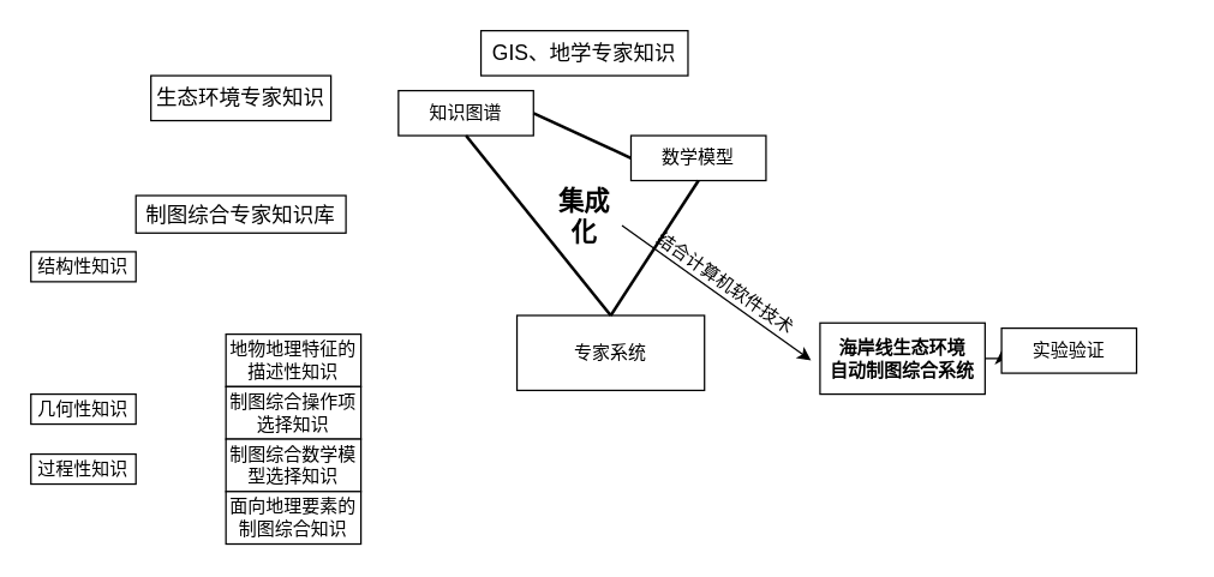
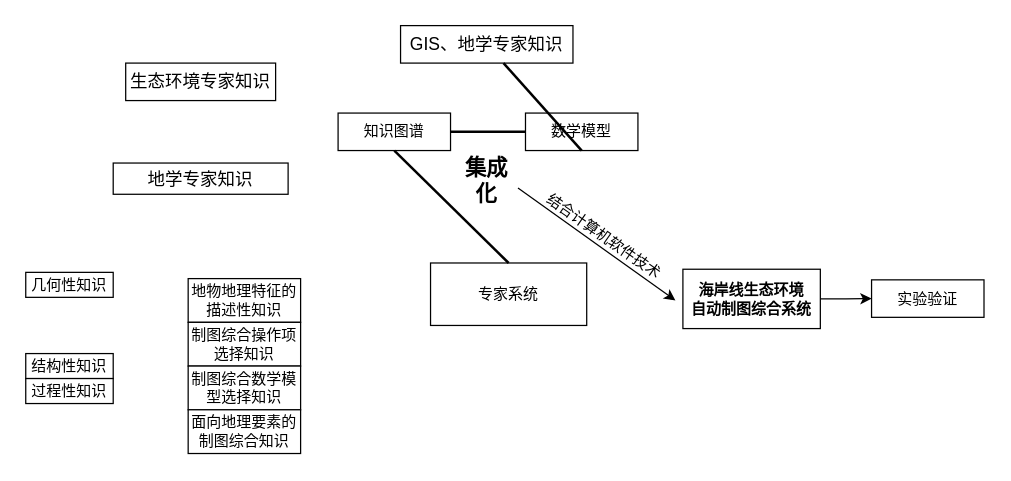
  <mxCell id="0" />
  <mxCell id="1" parent="0" />
- <mxCell id="2" value="知识图谱" style="rounded=0;whiteSpace=wrap;html=1;" vertex="1" parent="1"><mxGeometry x="265" y="60" width="90" height="30" as="geometry" /></mxCell>
+ <mxCell id="2" value="知识图谱" style="rounded=0;whiteSpace=wrap;html=1;" vertex="1" parent="1"><mxGeometry x="270" y="90" width="90" height="30" as="geometry" /></mxCell>
  <mxCell id="3" value="数学模型" style="rounded=0;whiteSpace=wrap;html=1;" vertex="1" parent="1"><mxGeometry x="420" y="90" width="90" height="30" as="geometry" /></mxCell>
  <mxCell id="4" value="专家系统" style="rounded=0;whiteSpace=wrap;html=1;" vertex="1" parent="1"><mxGeometry x="344" y="210" width="125" height="50" as="geometry" /></mxCell>
  <mxCell id="5" value="&lt;span style=&quot;font-size: 10.5pt&quot;&gt;GIS、地学专家知识&lt;/span&gt;" style="rounded=0;whiteSpace=wrap;html=1;" vertex="1" parent="1"><mxGeometry x="320" y="20" width="138" height="30" as="geometry" /></mxCell>
- <mxCell id="6" value="&lt;span style=&quot;font-size: 10.5pt&quot;&gt;制图综合专家知识库&lt;/span&gt;" style="rounded=0;whiteSpace=wrap;html=1;" vertex="1" parent="1"><mxGeometry x="90" y="130" width="140" height="25" as="geometry" /></mxCell>
+ <mxCell id="6" value="&lt;span style=&quot;font-size: 10.5pt&quot;&gt;地学专家知识&lt;/span&gt;" style="rounded=0;whiteSpace=wrap;html=1;" vertex="1" parent="1"><mxGeometry x="90" y="130" width="140" height="25" as="geometry" /></mxCell>
  <mxCell id="7" value="&lt;b style=&quot;font-size: 17px;&quot;&gt;集成化&lt;/b&gt;" style="text;html=1;strokeColor=none;fillColor=none;align=center;verticalAlign=middle;whiteSpace=wrap;rounded=0;dashed=1;fontSize=17;" vertex="1" parent="1"><mxGeometry x="364" y="135" width="50" height="20" as="geometry" /></mxCell>
  <mxCell id="8" value="&lt;span style=&quot;font-size: 10.5pt&quot;&gt;生态环境专家知识&lt;/span&gt;" style="rounded=0;whiteSpace=wrap;html=1;" vertex="1" parent="1"><mxGeometry x="100" y="50" width="120" height="30" as="geometry" /></mxCell>
  <mxCell id="9" value="" style="endArrow=none;html=1;strokeWidth=2;rounded=0;exitX=0.5;exitY=1;exitDx=0;exitDy=0;entryX=0.5;entryY=0;entryDx=0;entryDy=0;" edge="1" parent="1" source="2" target="4"><mxGeometry width="50" height="50" relative="1" as="geometry"><mxPoint x="300" y="260" as="sourcePoint" /><mxPoint x="350" y="210" as="targetPoint" /></mxGeometry></mxCell>
  <mxCell id="10" value="" style="endArrow=none;html=1;strokeWidth=2;rounded=0;exitX=1;exitY=0.5;exitDx=0;exitDy=0;entryX=0;entryY=0.5;entryDx=0;entryDy=0;" edge="1" parent="1" source="2" target="3"><mxGeometry width="50" height="50" relative="1" as="geometry"><mxPoint x="325" y="130" as="sourcePoint" /><mxPoint x="399" y="220" as="targetPoint" /></mxGeometry></mxCell>
- <mxCell id="11" value="" style="endArrow=none;html=1;strokeWidth=2;rounded=0;exitX=0.5;exitY=1;exitDx=0;exitDy=0;entryX=0.5;entryY=0;entryDx=0;entryDy=0;" edge="1" parent="1" source="3" target="4"><mxGeometry width="50" height="50" relative="1" as="geometry"><mxPoint x="325" y="130" as="sourcePoint" /><mxPoint x="399" y="220" as="targetPoint" /></mxGeometry></mxCell>
+ <mxCell id="11" value="" style="endArrow=none;html=1;strokeWidth=2;rounded=0;exitX=0.5;exitY=1;exitDx=0;exitDy=0;" edge="1" parent="1" source="3" target="5"><mxGeometry width="50" height="50" relative="1" as="geometry"><mxPoint x="325" y="130" as="sourcePoint" /><mxPoint x="399" y="220" as="targetPoint" /></mxGeometry></mxCell>
  <mxCell id="12" style="edgeStyle=orthogonalEdgeStyle;rounded=0;orthogonalLoop=1;jettySize=auto;html=1;exitX=1;exitY=0.5;exitDx=0;exitDy=0;entryX=0;entryY=0.5;entryDx=0;entryDy=0;fontSize=12;" edge="1" parent="1" source="13" target="23"><mxGeometry relative="1" as="geometry" /></mxCell>
  <mxCell id="13" value="海岸线生态环境&lt;br&gt;自动制图综合系统" style="rounded=0;whiteSpace=wrap;html=1;fontStyle=1" vertex="1" parent="1"><mxGeometry x="546" y="215" width="110" height="47.5" as="geometry" /></mxCell>
- <mxCell id="14" value="几何性知识" style="rounded=0;whiteSpace=wrap;html=1;" vertex="1" parent="1"><mxGeometry x="20" y="262.5" width="70" height="20" as="geometry" /></mxCell>
- <mxCell id="15" value="结构性知识" style="rounded=0;whiteSpace=wrap;html=1;" vertex="1" parent="1"><mxGeometry x="20" y="167.5" width="70" height="20" as="geometry" /></mxCell>
+ <mxCell id="14" value="几何性知识" style="rounded=0;whiteSpace=wrap;html=1;" vertex="1" parent="1"><mxGeometry x="20" y="217.5" width="70" height="20" as="geometry" /></mxCell>
+ <mxCell id="15" value="结构性知识" style="rounded=0;whiteSpace=wrap;html=1;" vertex="1" parent="1"><mxGeometry x="20" y="282.5" width="70" height="20" as="geometry" /></mxCell>
  <mxCell id="16" value="过程性知识" style="rounded=0;whiteSpace=wrap;html=1;" vertex="1" parent="1"><mxGeometry x="20" y="302.5" width="70" height="20" as="geometry" /></mxCell>
  <mxCell id="17" value="地物地理特征的描述性知识" style="rounded=0;whiteSpace=wrap;html=1;" vertex="1" parent="1"><mxGeometry x="150" y="222.5" width="90" height="35" as="geometry" /></mxCell>
  <mxCell id="18" value="制图综合操作项选择知识" style="rounded=0;whiteSpace=wrap;html=1;" vertex="1" parent="1"><mxGeometry x="150" y="257.5" width="90" height="35" as="geometry" /></mxCell>
  <mxCell id="19" value="制图综合数学模型选择知识" style="rounded=0;whiteSpace=wrap;html=1;" vertex="1" parent="1"><mxGeometry x="150" y="292.5" width="90" height="35" as="geometry" /></mxCell>
  <mxCell id="20" value="面向地理要素的制图综合知识" style="rounded=0;whiteSpace=wrap;html=1;" vertex="1" parent="1"><mxGeometry x="150" y="327.5" width="90" height="35" as="geometry" /></mxCell>
  <mxCell id="21" value="" style="endArrow=classic;html=1;rounded=0;fontSize=17;exitX=1;exitY=0.75;exitDx=0;exitDy=0;" edge="1" parent="1" source="7"><mxGeometry width="50" height="50" relative="1" as="geometry"><mxPoint x="300" y="140" as="sourcePoint" /><mxPoint x="540" y="240" as="targetPoint" /></mxGeometry></mxCell>
  <mxCell id="22" value="结合计算机软件技术" style="text;html=1;strokeColor=none;fillColor=none;align=center;verticalAlign=middle;whiteSpace=wrap;rounded=0;dashed=1;fontSize=12;rotation=35;" vertex="1" parent="1"><mxGeometry x="420" y="174" width="126" height="30" as="geometry" /></mxCell>
- <mxCell id="23" value="实验验证" style="rounded=0;whiteSpace=wrap;html=1;" vertex="1" parent="1"><mxGeometry x="667" y="218.5" width="90" height="30" as="geometry" /></mxCell>
+ <mxCell id="23" value="实验验证" style="rounded=0;whiteSpace=wrap;html=1;" vertex="1" parent="1"><mxGeometry x="697" y="223.5" width="90" height="30" as="geometry" /></mxCell>
